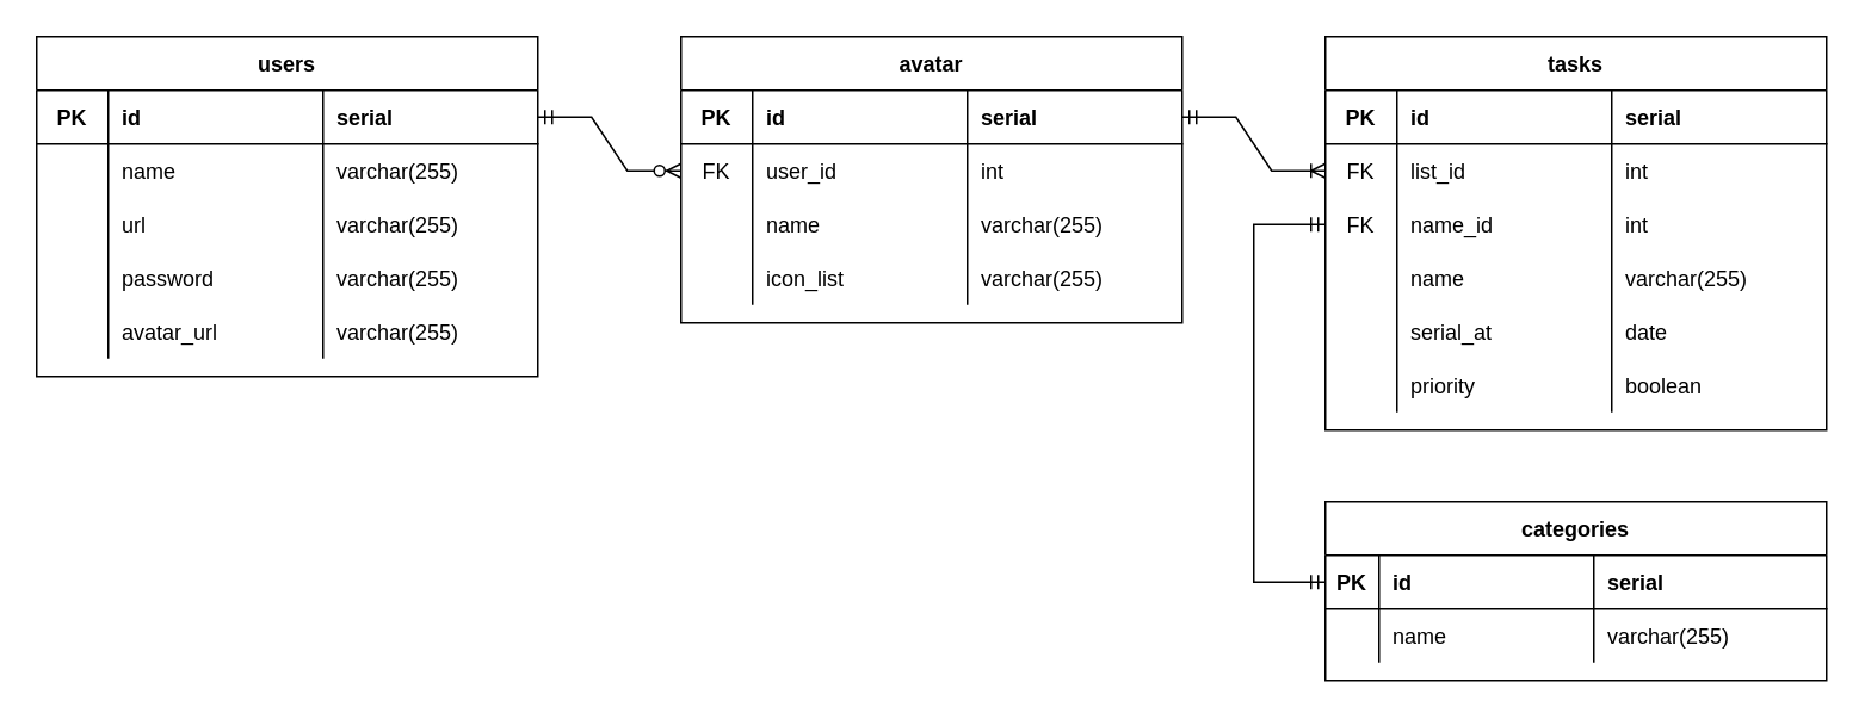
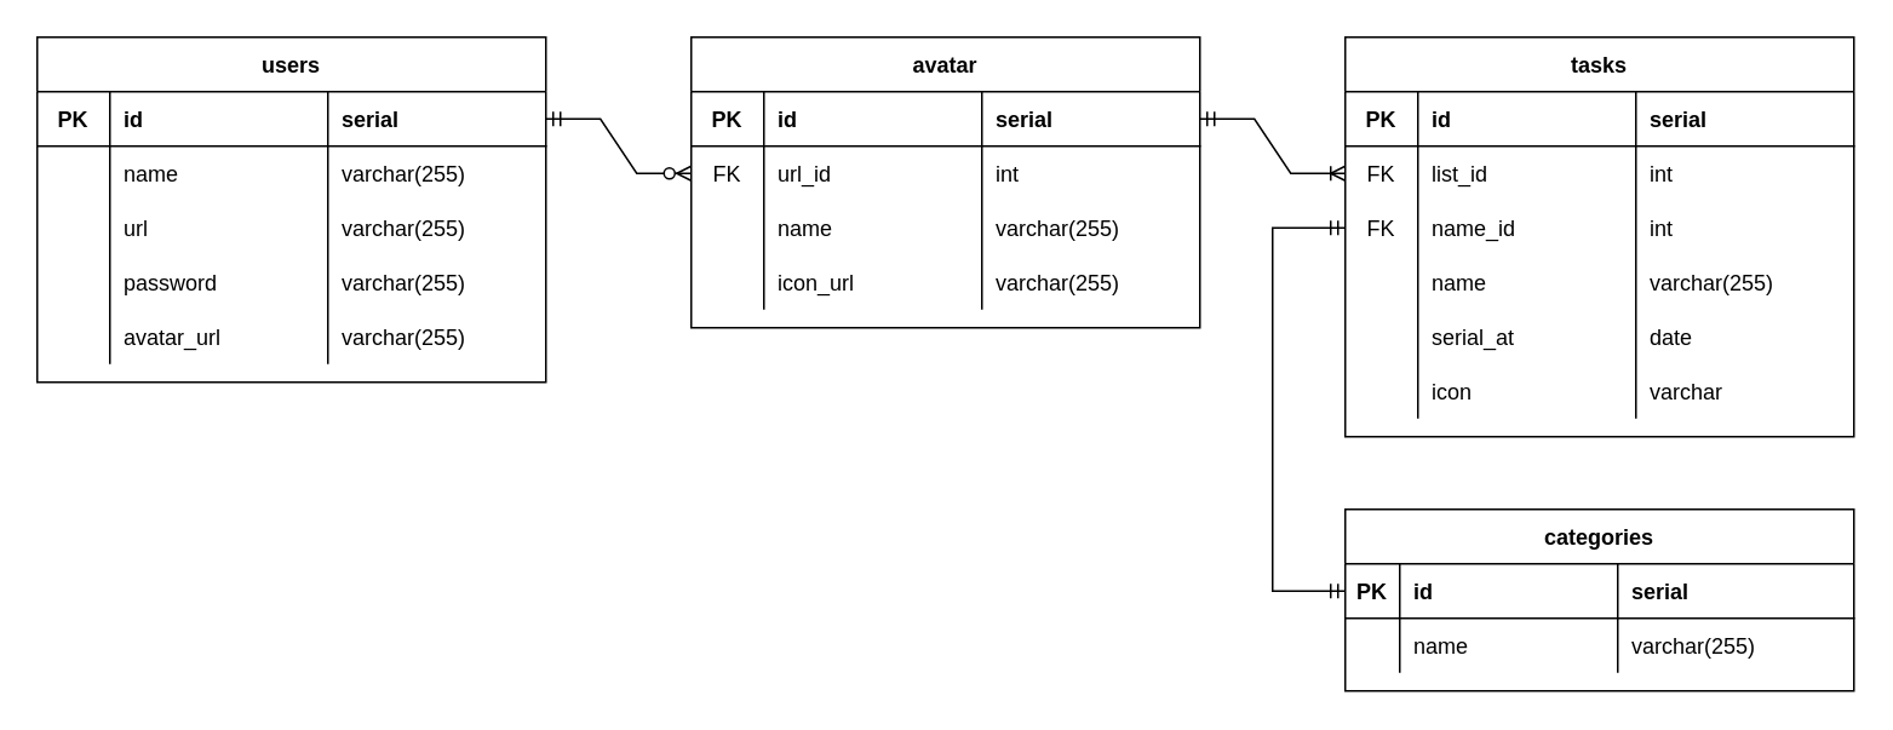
  <mxCell id="0" />
  <mxCell id="1" parent="0" />
  <mxCell id="2" value="users" style="shape=table;startSize=30;container=1;collapsible=1;childLayout=tableLayout;fixedRows=1;rowLines=0;fontStyle=1;align=center;resizeLast=1;" parent="1" vertex="1"><mxGeometry x="20" y="20" width="280" height="190" as="geometry" /></mxCell>
  <mxCell id="3" value="" style="shape=tableRow;horizontal=0;startSize=0;swimlaneHead=0;swimlaneBody=0;fillColor=none;collapsible=0;dropTarget=0;points=[[0,0.5],[1,0.5]];portConstraint=eastwest;top=0;left=0;right=0;bottom=1;" parent="2" vertex="1"><mxGeometry y="30" width="280" height="30" as="geometry" /></mxCell>
  <mxCell id="4" value="PK" style="shape=partialRectangle;connectable=0;fillColor=none;top=0;left=0;bottom=0;right=0;fontStyle=1;overflow=hidden;" parent="3" vertex="1"><mxGeometry width="40" height="30" as="geometry"><mxRectangle width="40" height="30" as="alternateBounds" /></mxGeometry></mxCell>
  <mxCell id="5" value="id" style="shape=partialRectangle;connectable=0;fillColor=none;top=0;left=0;bottom=0;right=0;align=left;spacingLeft=6;fontStyle=1;overflow=hidden;" parent="3" vertex="1"><mxGeometry x="40" width="120" height="30" as="geometry"><mxRectangle width="120" height="30" as="alternateBounds" /></mxGeometry></mxCell>
  <mxCell id="6" value="serial" style="shape=partialRectangle;connectable=0;fillColor=none;top=0;left=0;bottom=0;right=0;align=left;spacingLeft=6;fontStyle=1;overflow=hidden;" parent="3" vertex="1"><mxGeometry x="160" width="120" height="30" as="geometry"><mxRectangle width="120" height="30" as="alternateBounds" /></mxGeometry></mxCell>
  <mxCell id="7" value="" style="shape=tableRow;horizontal=0;startSize=0;swimlaneHead=0;swimlaneBody=0;fillColor=none;collapsible=0;dropTarget=0;points=[[0,0.5],[1,0.5]];portConstraint=eastwest;top=0;left=0;right=0;bottom=0;" parent="2" vertex="1"><mxGeometry y="60" width="280" height="30" as="geometry" /></mxCell>
  <mxCell id="8" value="" style="shape=partialRectangle;connectable=0;fillColor=none;top=0;left=0;bottom=0;right=0;editable=1;overflow=hidden;" parent="7" vertex="1"><mxGeometry width="40" height="30" as="geometry"><mxRectangle width="40" height="30" as="alternateBounds" /></mxGeometry></mxCell>
  <mxCell id="9" value="name" style="shape=partialRectangle;connectable=0;fillColor=none;top=0;left=0;bottom=0;right=0;align=left;spacingLeft=6;overflow=hidden;" parent="7" vertex="1"><mxGeometry x="40" width="120" height="30" as="geometry"><mxRectangle width="120" height="30" as="alternateBounds" /></mxGeometry></mxCell>
  <mxCell id="10" value="varchar(255)" style="shape=partialRectangle;connectable=0;fillColor=none;top=0;left=0;bottom=0;right=0;align=left;spacingLeft=6;overflow=hidden;" parent="7" vertex="1"><mxGeometry x="160" width="120" height="30" as="geometry"><mxRectangle width="120" height="30" as="alternateBounds" /></mxGeometry></mxCell>
  <mxCell id="11" value="" style="shape=tableRow;horizontal=0;startSize=0;swimlaneHead=0;swimlaneBody=0;fillColor=none;collapsible=0;dropTarget=0;points=[[0,0.5],[1,0.5]];portConstraint=eastwest;top=0;left=0;right=0;bottom=0;" parent="2" vertex="1"><mxGeometry y="90" width="280" height="30" as="geometry" /></mxCell>
  <mxCell id="12" value="" style="shape=partialRectangle;connectable=0;fillColor=none;top=0;left=0;bottom=0;right=0;editable=1;overflow=hidden;" parent="11" vertex="1"><mxGeometry width="40" height="30" as="geometry"><mxRectangle width="40" height="30" as="alternateBounds" /></mxGeometry></mxCell>
  <mxCell id="13" value="url" style="shape=partialRectangle;connectable=0;fillColor=none;top=0;left=0;bottom=0;right=0;align=left;spacingLeft=6;overflow=hidden;" parent="11" vertex="1"><mxGeometry x="40" width="120" height="30" as="geometry"><mxRectangle width="120" height="30" as="alternateBounds" /></mxGeometry></mxCell>
  <mxCell id="14" value="varchar(255)" style="shape=partialRectangle;connectable=0;fillColor=none;top=0;left=0;bottom=0;right=0;align=left;spacingLeft=6;overflow=hidden;" parent="11" vertex="1"><mxGeometry x="160" width="120" height="30" as="geometry"><mxRectangle width="120" height="30" as="alternateBounds" /></mxGeometry></mxCell>
  <mxCell id="15" value="" style="shape=tableRow;horizontal=0;startSize=0;swimlaneHead=0;swimlaneBody=0;fillColor=none;collapsible=0;dropTarget=0;points=[[0,0.5],[1,0.5]];portConstraint=eastwest;top=0;left=0;right=0;bottom=0;" parent="2" vertex="1"><mxGeometry y="120" width="280" height="30" as="geometry" /></mxCell>
  <mxCell id="16" value="" style="shape=partialRectangle;connectable=0;fillColor=none;top=0;left=0;bottom=0;right=0;editable=1;overflow=hidden;" parent="15" vertex="1"><mxGeometry width="40" height="30" as="geometry"><mxRectangle width="40" height="30" as="alternateBounds" /></mxGeometry></mxCell>
  <mxCell id="17" value="password" style="shape=partialRectangle;connectable=0;fillColor=none;top=0;left=0;bottom=0;right=0;align=left;spacingLeft=6;overflow=hidden;" parent="15" vertex="1"><mxGeometry x="40" width="120" height="30" as="geometry"><mxRectangle width="120" height="30" as="alternateBounds" /></mxGeometry></mxCell>
  <mxCell id="18" value="varchar(255)" style="shape=partialRectangle;connectable=0;fillColor=none;top=0;left=0;bottom=0;right=0;align=left;spacingLeft=6;overflow=hidden;" parent="15" vertex="1"><mxGeometry x="160" width="120" height="30" as="geometry"><mxRectangle width="120" height="30" as="alternateBounds" /></mxGeometry></mxCell>
  <mxCell id="19" style="shape=tableRow;horizontal=0;startSize=0;swimlaneHead=0;swimlaneBody=0;fillColor=none;collapsible=0;dropTarget=0;points=[[0,0.5],[1,0.5]];portConstraint=eastwest;top=0;left=0;right=0;bottom=0;" parent="2" vertex="1"><mxGeometry y="150" width="280" height="30" as="geometry" /></mxCell>
  <mxCell id="20" style="shape=partialRectangle;connectable=0;fillColor=none;top=0;left=0;bottom=0;right=0;editable=1;overflow=hidden;" parent="19" vertex="1"><mxGeometry width="40" height="30" as="geometry"><mxRectangle width="40" height="30" as="alternateBounds" /></mxGeometry></mxCell>
  <mxCell id="21" value="avatar_url" style="shape=partialRectangle;connectable=0;fillColor=none;top=0;left=0;bottom=0;right=0;align=left;spacingLeft=6;overflow=hidden;" parent="19" vertex="1"><mxGeometry x="40" width="120" height="30" as="geometry"><mxRectangle width="120" height="30" as="alternateBounds" /></mxGeometry></mxCell>
  <mxCell id="22" value="varchar(255)" style="shape=partialRectangle;connectable=0;fillColor=none;top=0;left=0;bottom=0;right=0;align=left;spacingLeft=6;overflow=hidden;" parent="19" vertex="1"><mxGeometry x="160" width="120" height="30" as="geometry"><mxRectangle width="120" height="30" as="alternateBounds" /></mxGeometry></mxCell>
  <mxCell id="23" value="avatar" style="shape=table;startSize=30;container=1;collapsible=1;childLayout=tableLayout;fixedRows=1;rowLines=0;fontStyle=1;align=center;resizeLast=1;" parent="1" vertex="1"><mxGeometry x="380" y="20" width="280" height="160" as="geometry" /></mxCell>
  <mxCell id="24" value="" style="shape=tableRow;horizontal=0;startSize=0;swimlaneHead=0;swimlaneBody=0;fillColor=none;collapsible=0;dropTarget=0;points=[[0,0.5],[1,0.5]];portConstraint=eastwest;top=0;left=0;right=0;bottom=1;" parent="23" vertex="1"><mxGeometry y="30" width="280" height="30" as="geometry" /></mxCell>
  <mxCell id="25" value="PK" style="shape=partialRectangle;connectable=0;fillColor=none;top=0;left=0;bottom=0;right=0;fontStyle=1;overflow=hidden;" parent="24" vertex="1"><mxGeometry width="40" height="30" as="geometry"><mxRectangle width="40" height="30" as="alternateBounds" /></mxGeometry></mxCell>
  <mxCell id="26" value="id" style="shape=partialRectangle;connectable=0;fillColor=none;top=0;left=0;bottom=0;right=0;align=left;spacingLeft=6;fontStyle=1;overflow=hidden;" parent="24" vertex="1"><mxGeometry x="40" width="120" height="30" as="geometry"><mxRectangle width="120" height="30" as="alternateBounds" /></mxGeometry></mxCell>
  <mxCell id="27" value="serial" style="shape=partialRectangle;connectable=0;fillColor=none;top=0;left=0;bottom=0;right=0;align=left;spacingLeft=6;fontStyle=1;overflow=hidden;" parent="24" vertex="1"><mxGeometry x="160" width="120" height="30" as="geometry"><mxRectangle width="120" height="30" as="alternateBounds" /></mxGeometry></mxCell>
  <mxCell id="28" value="" style="shape=tableRow;horizontal=0;startSize=0;swimlaneHead=0;swimlaneBody=0;fillColor=none;collapsible=0;dropTarget=0;points=[[0,0.5],[1,0.5]];portConstraint=eastwest;top=0;left=0;right=0;bottom=0;" parent="23" vertex="1"><mxGeometry y="60" width="280" height="30" as="geometry" /></mxCell>
  <mxCell id="29" value="FK" style="shape=partialRectangle;connectable=0;fillColor=none;top=0;left=0;bottom=0;right=0;editable=1;overflow=hidden;" parent="28" vertex="1"><mxGeometry width="40" height="30" as="geometry"><mxRectangle width="40" height="30" as="alternateBounds" /></mxGeometry></mxCell>
- <mxCell id="30" value="user_id" style="shape=partialRectangle;connectable=0;fillColor=none;top=0;left=0;bottom=0;right=0;align=left;spacingLeft=6;overflow=hidden;" parent="28" vertex="1"><mxGeometry x="40" width="120" height="30" as="geometry"><mxRectangle width="120" height="30" as="alternateBounds" /></mxGeometry></mxCell>
+ <mxCell id="30" value="url_id" style="shape=partialRectangle;connectable=0;fillColor=none;top=0;left=0;bottom=0;right=0;align=left;spacingLeft=6;overflow=hidden;" parent="28" vertex="1"><mxGeometry x="40" width="120" height="30" as="geometry"><mxRectangle width="120" height="30" as="alternateBounds" /></mxGeometry></mxCell>
  <mxCell id="31" value="int" style="shape=partialRectangle;connectable=0;fillColor=none;top=0;left=0;bottom=0;right=0;align=left;spacingLeft=6;overflow=hidden;" parent="28" vertex="1"><mxGeometry x="160" width="120" height="30" as="geometry"><mxRectangle width="120" height="30" as="alternateBounds" /></mxGeometry></mxCell>
  <mxCell id="32" value="" style="shape=tableRow;horizontal=0;startSize=0;swimlaneHead=0;swimlaneBody=0;fillColor=none;collapsible=0;dropTarget=0;points=[[0,0.5],[1,0.5]];portConstraint=eastwest;top=0;left=0;right=0;bottom=0;" parent="23" vertex="1"><mxGeometry y="90" width="280" height="30" as="geometry" /></mxCell>
  <mxCell id="33" value="" style="shape=partialRectangle;connectable=0;fillColor=none;top=0;left=0;bottom=0;right=0;editable=1;overflow=hidden;" parent="32" vertex="1"><mxGeometry width="40" height="30" as="geometry"><mxRectangle width="40" height="30" as="alternateBounds" /></mxGeometry></mxCell>
  <mxCell id="34" value="name" style="shape=partialRectangle;connectable=0;fillColor=none;top=0;left=0;bottom=0;right=0;align=left;spacingLeft=6;overflow=hidden;" parent="32" vertex="1"><mxGeometry x="40" width="120" height="30" as="geometry"><mxRectangle width="120" height="30" as="alternateBounds" /></mxGeometry></mxCell>
  <mxCell id="35" value="varchar(255)" style="shape=partialRectangle;connectable=0;fillColor=none;top=0;left=0;bottom=0;right=0;align=left;spacingLeft=6;overflow=hidden;" parent="32" vertex="1"><mxGeometry x="160" width="120" height="30" as="geometry"><mxRectangle width="120" height="30" as="alternateBounds" /></mxGeometry></mxCell>
  <mxCell id="36" style="shape=tableRow;horizontal=0;startSize=0;swimlaneHead=0;swimlaneBody=0;fillColor=none;collapsible=0;dropTarget=0;points=[[0,0.5],[1,0.5]];portConstraint=eastwest;top=0;left=0;right=0;bottom=0;" parent="23" vertex="1"><mxGeometry y="120" width="280" height="30" as="geometry" /></mxCell>
  <mxCell id="37" style="shape=partialRectangle;connectable=0;fillColor=none;top=0;left=0;bottom=0;right=0;editable=1;overflow=hidden;" parent="36" vertex="1"><mxGeometry width="40" height="30" as="geometry"><mxRectangle width="40" height="30" as="alternateBounds" /></mxGeometry></mxCell>
- <mxCell id="38" value="icon_list" style="shape=partialRectangle;connectable=0;fillColor=none;top=0;left=0;bottom=0;right=0;align=left;spacingLeft=6;overflow=hidden;" parent="36" vertex="1"><mxGeometry x="40" width="120" height="30" as="geometry"><mxRectangle width="120" height="30" as="alternateBounds" /></mxGeometry></mxCell>
+ <mxCell id="38" value="icon_url" style="shape=partialRectangle;connectable=0;fillColor=none;top=0;left=0;bottom=0;right=0;align=left;spacingLeft=6;overflow=hidden;" parent="36" vertex="1"><mxGeometry x="40" width="120" height="30" as="geometry"><mxRectangle width="120" height="30" as="alternateBounds" /></mxGeometry></mxCell>
  <mxCell id="39" value="varchar(255)" style="shape=partialRectangle;connectable=0;fillColor=none;top=0;left=0;bottom=0;right=0;align=left;spacingLeft=6;overflow=hidden;" parent="36" vertex="1"><mxGeometry x="160" width="120" height="30" as="geometry"><mxRectangle width="120" height="30" as="alternateBounds" /></mxGeometry></mxCell>
  <mxCell id="40" value="tasks" style="shape=table;startSize=30;container=1;collapsible=1;childLayout=tableLayout;fixedRows=1;rowLines=0;fontStyle=1;align=center;resizeLast=1;" parent="1" vertex="1"><mxGeometry x="740" y="20" width="280" height="220" as="geometry" /></mxCell>
  <mxCell id="41" value="" style="shape=tableRow;horizontal=0;startSize=0;swimlaneHead=0;swimlaneBody=0;fillColor=none;collapsible=0;dropTarget=0;points=[[0,0.5],[1,0.5]];portConstraint=eastwest;top=0;left=0;right=0;bottom=1;" parent="40" vertex="1"><mxGeometry y="30" width="280" height="30" as="geometry" /></mxCell>
  <mxCell id="42" value="PK" style="shape=partialRectangle;connectable=0;fillColor=none;top=0;left=0;bottom=0;right=0;fontStyle=1;overflow=hidden;" parent="41" vertex="1"><mxGeometry width="40" height="30" as="geometry"><mxRectangle width="40" height="30" as="alternateBounds" /></mxGeometry></mxCell>
  <mxCell id="43" value="id" style="shape=partialRectangle;connectable=0;fillColor=none;top=0;left=0;bottom=0;right=0;align=left;spacingLeft=6;fontStyle=1;overflow=hidden;" parent="41" vertex="1"><mxGeometry x="40" width="120" height="30" as="geometry"><mxRectangle width="120" height="30" as="alternateBounds" /></mxGeometry></mxCell>
  <mxCell id="44" value="serial" style="shape=partialRectangle;connectable=0;fillColor=none;top=0;left=0;bottom=0;right=0;align=left;spacingLeft=6;fontStyle=1;overflow=hidden;" parent="41" vertex="1"><mxGeometry x="160" width="120" height="30" as="geometry"><mxRectangle width="120" height="30" as="alternateBounds" /></mxGeometry></mxCell>
  <mxCell id="45" value="" style="shape=tableRow;horizontal=0;startSize=0;swimlaneHead=0;swimlaneBody=0;fillColor=none;collapsible=0;dropTarget=0;points=[[0,0.5],[1,0.5]];portConstraint=eastwest;top=0;left=0;right=0;bottom=0;" parent="40" vertex="1"><mxGeometry y="60" width="280" height="30" as="geometry" /></mxCell>
  <mxCell id="46" value="FK" style="shape=partialRectangle;connectable=0;fillColor=none;top=0;left=0;bottom=0;right=0;editable=1;overflow=hidden;" parent="45" vertex="1"><mxGeometry width="40" height="30" as="geometry"><mxRectangle width="40" height="30" as="alternateBounds" /></mxGeometry></mxCell>
  <mxCell id="47" value="list_id" style="shape=partialRectangle;connectable=0;fillColor=none;top=0;left=0;bottom=0;right=0;align=left;spacingLeft=6;overflow=hidden;" parent="45" vertex="1"><mxGeometry x="40" width="120" height="30" as="geometry"><mxRectangle width="120" height="30" as="alternateBounds" /></mxGeometry></mxCell>
  <mxCell id="48" value="int" style="shape=partialRectangle;connectable=0;fillColor=none;top=0;left=0;bottom=0;right=0;align=left;spacingLeft=6;overflow=hidden;" parent="45" vertex="1"><mxGeometry x="160" width="120" height="30" as="geometry"><mxRectangle width="120" height="30" as="alternateBounds" /></mxGeometry></mxCell>
  <mxCell id="49" style="shape=tableRow;horizontal=0;startSize=0;swimlaneHead=0;swimlaneBody=0;fillColor=none;collapsible=0;dropTarget=0;points=[[0,0.5],[1,0.5]];portConstraint=eastwest;top=0;left=0;right=0;bottom=0;" parent="40" vertex="1"><mxGeometry y="90" width="280" height="30" as="geometry" /></mxCell>
  <mxCell id="50" value="FK" style="shape=partialRectangle;connectable=0;fillColor=none;top=0;left=0;bottom=0;right=0;editable=1;overflow=hidden;" parent="49" vertex="1"><mxGeometry width="40" height="30" as="geometry"><mxRectangle width="40" height="30" as="alternateBounds" /></mxGeometry></mxCell>
  <mxCell id="51" value="name_id" style="shape=partialRectangle;connectable=0;fillColor=none;top=0;left=0;bottom=0;right=0;align=left;spacingLeft=6;overflow=hidden;" parent="49" vertex="1"><mxGeometry x="40" width="120" height="30" as="geometry"><mxRectangle width="120" height="30" as="alternateBounds" /></mxGeometry></mxCell>
  <mxCell id="52" value="int" style="shape=partialRectangle;connectable=0;fillColor=none;top=0;left=0;bottom=0;right=0;align=left;spacingLeft=6;overflow=hidden;" parent="49" vertex="1"><mxGeometry x="160" width="120" height="30" as="geometry"><mxRectangle width="120" height="30" as="alternateBounds" /></mxGeometry></mxCell>
  <mxCell id="53" value="" style="shape=tableRow;horizontal=0;startSize=0;swimlaneHead=0;swimlaneBody=0;fillColor=none;collapsible=0;dropTarget=0;points=[[0,0.5],[1,0.5]];portConstraint=eastwest;top=0;left=0;right=0;bottom=0;" parent="40" vertex="1"><mxGeometry y="120" width="280" height="30" as="geometry" /></mxCell>
  <mxCell id="54" value="" style="shape=partialRectangle;connectable=0;fillColor=none;top=0;left=0;bottom=0;right=0;editable=1;overflow=hidden;" parent="53" vertex="1"><mxGeometry width="40" height="30" as="geometry"><mxRectangle width="40" height="30" as="alternateBounds" /></mxGeometry></mxCell>
  <mxCell id="55" value="name" style="shape=partialRectangle;connectable=0;fillColor=none;top=0;left=0;bottom=0;right=0;align=left;spacingLeft=6;overflow=hidden;" parent="53" vertex="1"><mxGeometry x="40" width="120" height="30" as="geometry"><mxRectangle width="120" height="30" as="alternateBounds" /></mxGeometry></mxCell>
  <mxCell id="56" value="varchar(255)" style="shape=partialRectangle;connectable=0;fillColor=none;top=0;left=0;bottom=0;right=0;align=left;spacingLeft=6;overflow=hidden;" parent="53" vertex="1"><mxGeometry x="160" width="120" height="30" as="geometry"><mxRectangle width="120" height="30" as="alternateBounds" /></mxGeometry></mxCell>
  <mxCell id="57" style="shape=tableRow;horizontal=0;startSize=0;swimlaneHead=0;swimlaneBody=0;fillColor=none;collapsible=0;dropTarget=0;points=[[0,0.5],[1,0.5]];portConstraint=eastwest;top=0;left=0;right=0;bottom=0;" parent="40" vertex="1"><mxGeometry y="150" width="280" height="30" as="geometry" /></mxCell>
  <mxCell id="58" style="shape=partialRectangle;connectable=0;fillColor=none;top=0;left=0;bottom=0;right=0;editable=1;overflow=hidden;" parent="57" vertex="1"><mxGeometry width="40" height="30" as="geometry"><mxRectangle width="40" height="30" as="alternateBounds" /></mxGeometry></mxCell>
  <mxCell id="59" value="serial_at" style="shape=partialRectangle;connectable=0;fillColor=none;top=0;left=0;bottom=0;right=0;align=left;spacingLeft=6;overflow=hidden;" parent="57" vertex="1"><mxGeometry x="40" width="120" height="30" as="geometry"><mxRectangle width="120" height="30" as="alternateBounds" /></mxGeometry></mxCell>
  <mxCell id="60" value="date" style="shape=partialRectangle;connectable=0;fillColor=none;top=0;left=0;bottom=0;right=0;align=left;spacingLeft=6;overflow=hidden;" parent="57" vertex="1"><mxGeometry x="160" width="120" height="30" as="geometry"><mxRectangle width="120" height="30" as="alternateBounds" /></mxGeometry></mxCell>
  <mxCell id="61" style="shape=tableRow;horizontal=0;startSize=0;swimlaneHead=0;swimlaneBody=0;fillColor=none;collapsible=0;dropTarget=0;points=[[0,0.5],[1,0.5]];portConstraint=eastwest;top=0;left=0;right=0;bottom=0;" parent="40" vertex="1"><mxGeometry y="180" width="280" height="30" as="geometry" /></mxCell>
  <mxCell id="62" style="shape=partialRectangle;connectable=0;fillColor=none;top=0;left=0;bottom=0;right=0;editable=1;overflow=hidden;" parent="61" vertex="1"><mxGeometry width="40" height="30" as="geometry"><mxRectangle width="40" height="30" as="alternateBounds" /></mxGeometry></mxCell>
- <mxCell id="63" value="priority" style="shape=partialRectangle;connectable=0;fillColor=none;top=0;left=0;bottom=0;right=0;align=left;spacingLeft=6;overflow=hidden;" parent="61" vertex="1"><mxGeometry x="40" width="120" height="30" as="geometry"><mxRectangle width="120" height="30" as="alternateBounds" /></mxGeometry></mxCell>
- <mxCell id="64" value="boolean" style="shape=partialRectangle;connectable=0;fillColor=none;top=0;left=0;bottom=0;right=0;align=left;spacingLeft=6;overflow=hidden;" parent="61" vertex="1"><mxGeometry x="160" width="120" height="30" as="geometry"><mxRectangle width="120" height="30" as="alternateBounds" /></mxGeometry></mxCell>
+ <mxCell id="63" value="icon" style="shape=partialRectangle;connectable=0;fillColor=none;top=0;left=0;bottom=0;right=0;align=left;spacingLeft=6;overflow=hidden;" parent="61" vertex="1"><mxGeometry x="40" width="120" height="30" as="geometry"><mxRectangle width="120" height="30" as="alternateBounds" /></mxGeometry></mxCell>
+ <mxCell id="64" value="varchar" style="shape=partialRectangle;connectable=0;fillColor=none;top=0;left=0;bottom=0;right=0;align=left;spacingLeft=6;overflow=hidden;" parent="61" vertex="1"><mxGeometry x="160" width="120" height="30" as="geometry"><mxRectangle width="120" height="30" as="alternateBounds" /></mxGeometry></mxCell>
  <mxCell id="65" value="categories" style="shape=table;startSize=30;container=1;collapsible=1;childLayout=tableLayout;fixedRows=1;rowLines=0;fontStyle=1;align=center;resizeLast=1;" parent="1" vertex="1"><mxGeometry x="740" y="280" width="280" height="100" as="geometry" /></mxCell>
  <mxCell id="66" value="" style="shape=tableRow;horizontal=0;startSize=0;swimlaneHead=0;swimlaneBody=0;fillColor=none;collapsible=0;dropTarget=0;points=[[0,0.5],[1,0.5]];portConstraint=eastwest;top=0;left=0;right=0;bottom=1;" parent="65" vertex="1"><mxGeometry y="30" width="280" height="30" as="geometry" /></mxCell>
  <mxCell id="67" value="PK" style="shape=partialRectangle;connectable=0;fillColor=none;top=0;left=0;bottom=0;right=0;fontStyle=1;overflow=hidden;" parent="66" vertex="1"><mxGeometry width="30" height="30" as="geometry"><mxRectangle width="30" height="30" as="alternateBounds" /></mxGeometry></mxCell>
  <mxCell id="68" value="id" style="shape=partialRectangle;connectable=0;fillColor=none;top=0;left=0;bottom=0;right=0;align=left;spacingLeft=6;fontStyle=1;overflow=hidden;" parent="66" vertex="1"><mxGeometry x="30" width="120" height="30" as="geometry"><mxRectangle width="120" height="30" as="alternateBounds" /></mxGeometry></mxCell>
  <mxCell id="69" value="serial" style="shape=partialRectangle;connectable=0;fillColor=none;top=0;left=0;bottom=0;right=0;align=left;spacingLeft=6;fontStyle=1;overflow=hidden;" parent="66" vertex="1"><mxGeometry x="150" width="130" height="30" as="geometry"><mxRectangle width="130" height="30" as="alternateBounds" /></mxGeometry></mxCell>
  <mxCell id="70" value="" style="shape=tableRow;horizontal=0;startSize=0;swimlaneHead=0;swimlaneBody=0;fillColor=none;collapsible=0;dropTarget=0;points=[[0,0.5],[1,0.5]];portConstraint=eastwest;top=0;left=0;right=0;bottom=0;" parent="65" vertex="1"><mxGeometry y="60" width="280" height="30" as="geometry" /></mxCell>
  <mxCell id="71" value="" style="shape=partialRectangle;connectable=0;fillColor=none;top=0;left=0;bottom=0;right=0;editable=1;overflow=hidden;" parent="70" vertex="1"><mxGeometry width="30" height="30" as="geometry"><mxRectangle width="30" height="30" as="alternateBounds" /></mxGeometry></mxCell>
  <mxCell id="72" value="name" style="shape=partialRectangle;connectable=0;fillColor=none;top=0;left=0;bottom=0;right=0;align=left;spacingLeft=6;overflow=hidden;" parent="70" vertex="1"><mxGeometry x="30" width="120" height="30" as="geometry"><mxRectangle width="120" height="30" as="alternateBounds" /></mxGeometry></mxCell>
  <mxCell id="73" value="varchar(255)" style="shape=partialRectangle;connectable=0;fillColor=none;top=0;left=0;bottom=0;right=0;align=left;spacingLeft=6;overflow=hidden;" parent="70" vertex="1"><mxGeometry x="150" width="130" height="30" as="geometry"><mxRectangle width="130" height="30" as="alternateBounds" /></mxGeometry></mxCell>
  <mxCell id="74" value="" style="edgeStyle=entityRelationEdgeStyle;fontSize=12;html=1;endArrow=ERzeroToMany;startArrow=ERmandOne;rounded=0;" parent="1" source="3" target="28" edge="1"><mxGeometry width="100" height="100" relative="1" as="geometry"><mxPoint x="310" y="60" as="sourcePoint" /><mxPoint x="410" as="targetPoint" y="-40" /></mxGeometry></mxCell>
  <mxCell id="75" value="" style="edgeStyle=orthogonalEdgeStyle;fontSize=12;html=1;endArrow=ERmandOne;startArrow=ERmandOne;rounded=0;" parent="1" source="66" target="49" edge="1"><mxGeometry width="100" height="100" relative="1" as="geometry"><mxPoint x="410" y="300" as="sourcePoint" /><mxPoint x="510" y="200" as="targetPoint" /><Array as="points"><mxPoint x="700" y="325" /><mxPoint x="700" y="125" /></Array></mxGeometry></mxCell>
  <mxCell id="76" value="" style="edgeStyle=entityRelationEdgeStyle;fontSize=12;html=1;endArrow=ERoneToMany;startArrow=ERmandOne;rounded=0;" parent="1" source="24" target="45" edge="1"><mxGeometry width="100" height="100" relative="1" as="geometry"><mxPoint x="480" y="300" as="sourcePoint" /><mxPoint x="580" y="200" as="targetPoint" /></mxGeometry></mxCell>
